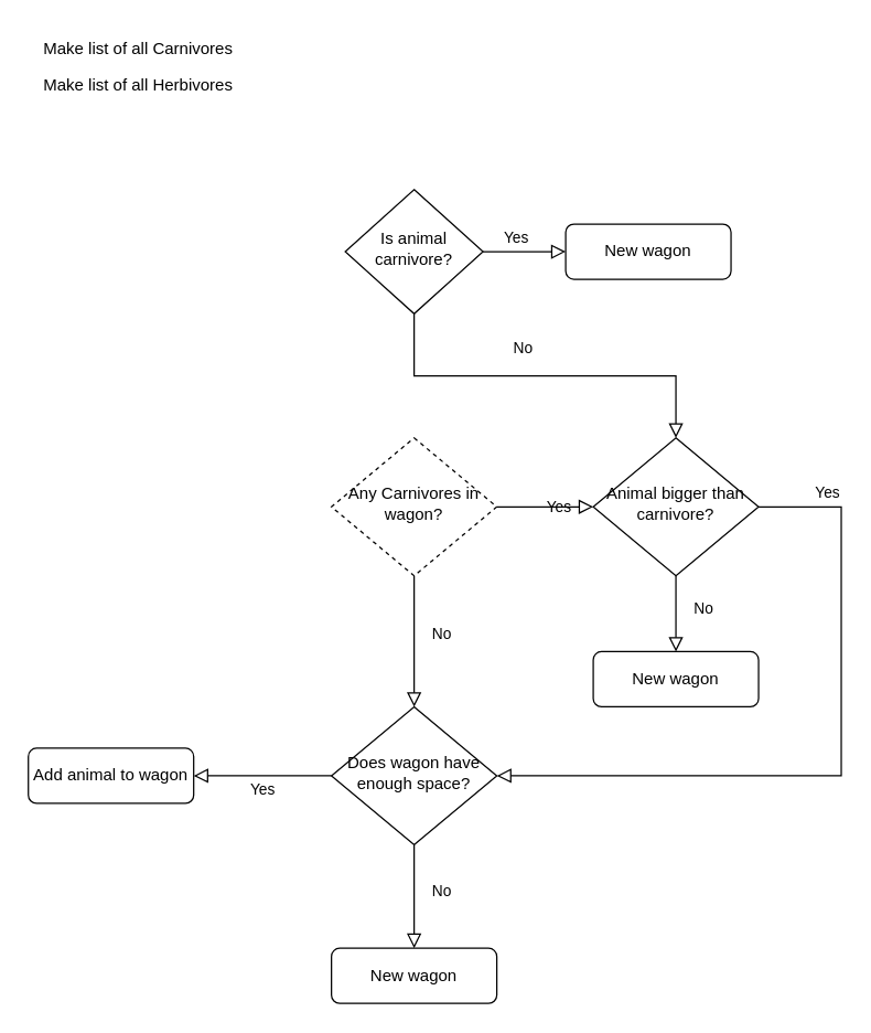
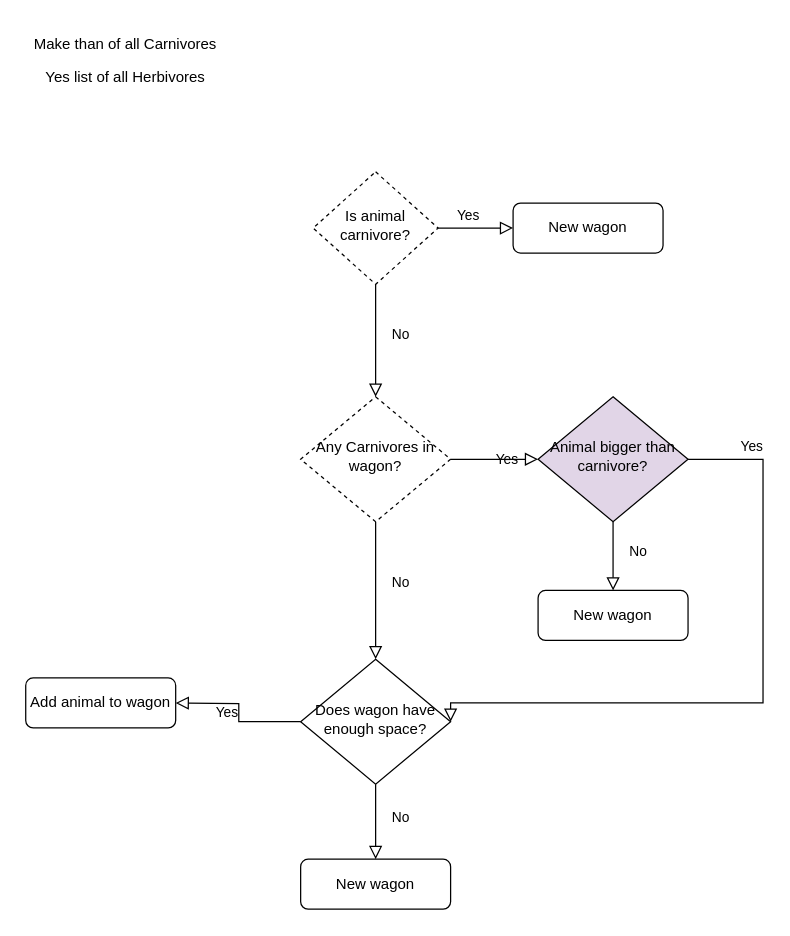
  <mxCell id="0" />
  <mxCell id="1" parent="0" />
- <mxCell id="2" value="Is animal carnivore?" style="rhombus;whiteSpace=wrap;html=1;shadow=0;fontFamily=Helvetica;fontSize=12;align=center;strokeWidth=1;spacing=6;spacingTop=-4;" parent="1" vertex="1"><mxGeometry x="250" y="137" width="100" height="90" as="geometry" /></mxCell>
+ <mxCell id="2" value="Is animal carnivore?" style="rhombus;whiteSpace=wrap;html=1;shadow=0;fontFamily=Helvetica;fontSize=12;align=center;strokeWidth=1;spacing=6;spacingTop=-4;dashed=1;" parent="1" vertex="1"><mxGeometry x="250" y="137" width="100" height="90" as="geometry" /></mxCell>
  <mxCell id="3" value="New wagon" style="rounded=1;whiteSpace=wrap;html=1;fontSize=12;glass=0;strokeWidth=1;shadow=0;" parent="1" vertex="1"><mxGeometry x="410" y="162" width="120" height="40" as="geometry" /></mxCell>
- <mxCell id="4" value="No" style="rounded=0;html=1;jettySize=auto;orthogonalLoop=1;fontSize=11;endArrow=block;endFill=0;endSize=8;strokeWidth=1;shadow=0;labelBackgroundColor=none;edgeStyle=orthogonalEdgeStyle;exitX=0.5;exitY=1;exitDx=0;exitDy=0;" parent="1" source="2" target="8" edge="1"><mxGeometry x="-0.111" y="20" relative="1" as="geometry"><mxPoint as="offset" /></mxGeometry></mxCell>
+ <mxCell id="4" value="No" style="rounded=0;html=1;jettySize=auto;orthogonalLoop=1;fontSize=11;endArrow=block;endFill=0;endSize=8;strokeWidth=1;shadow=0;labelBackgroundColor=none;edgeStyle=orthogonalEdgeStyle;exitX=0.5;exitY=1;exitDx=0;exitDy=0;entryX=0.5;entryY=0;entryDx=0;entryDy=0;" parent="1" source="2" target="6" edge="1"><mxGeometry x="-0.111" y="20" relative="1" as="geometry"><mxPoint as="offset" /></mxGeometry></mxCell>
  <mxCell id="5" value="Yes" style="edgeStyle=orthogonalEdgeStyle;rounded=0;html=1;jettySize=auto;orthogonalLoop=1;fontSize=11;endArrow=block;endFill=0;endSize=8;strokeWidth=1;shadow=0;labelBackgroundColor=none;" parent="1" source="6" edge="1"><mxGeometry y="10" relative="1" as="geometry"><mxPoint as="offset" /><mxPoint x="430" y="367" as="targetPoint" /></mxGeometry></mxCell>
  <mxCell id="6" value="Any Carnivores in wagon?" style="rhombus;whiteSpace=wrap;html=1;shadow=0;fontFamily=Helvetica;fontSize=12;align=center;strokeWidth=1;spacing=6;spacingTop=-4;dashed=1;" parent="1" vertex="1"><mxGeometry x="240" y="317" width="120" height="100" as="geometry" /></mxCell>
  <mxCell id="7" value="Yes" style="edgeStyle=orthogonalEdgeStyle;rounded=0;html=1;jettySize=auto;orthogonalLoop=1;fontSize=11;endArrow=block;endFill=0;endSize=8;strokeWidth=1;shadow=0;labelBackgroundColor=none;exitX=1;exitY=0.5;exitDx=0;exitDy=0;entryX=0;entryY=0.5;entryDx=0;entryDy=0;" edge="1" parent="1" source="2" target="3"><mxGeometry x="-0.2" y="10" relative="1" as="geometry"><mxPoint as="offset" /><mxPoint x="370" y="317" as="sourcePoint" /><mxPoint x="420" y="317" as="targetPoint" /></mxGeometry></mxCell>
- <mxCell id="8" value="Animal bigger than carnivore?" style="rhombus;whiteSpace=wrap;html=1;shadow=0;fontFamily=Helvetica;fontSize=12;align=center;strokeWidth=1;spacing=6;spacingTop=-4;" vertex="1" parent="1"><mxGeometry x="430" y="317" width="120" height="100" as="geometry" /></mxCell>
+ <mxCell id="8" value="Animal bigger than carnivore?" style="rhombus;whiteSpace=wrap;html=1;shadow=0;fontFamily=Helvetica;fontSize=12;align=center;strokeWidth=1;spacing=6;spacingTop=-4;fillColor=#e1d5e7;" vertex="1" parent="1"><mxGeometry x="430" y="317" width="120" height="100" as="geometry" /></mxCell>
  <mxCell id="9" value="Yes" style="edgeStyle=orthogonalEdgeStyle;rounded=0;html=1;jettySize=auto;orthogonalLoop=1;fontSize=11;endArrow=block;endFill=0;endSize=8;strokeWidth=1;shadow=0;labelBackgroundColor=none;exitX=1;exitY=0.5;exitDx=0;exitDy=0;entryX=1;entryY=0.5;entryDx=0;entryDy=0;" edge="1" parent="1" source="8" target="13"><mxGeometry x="-0.802" y="10" relative="1" as="geometry"><mxPoint as="offset" /><mxPoint x="370" y="377" as="sourcePoint" /><mxPoint x="640" y="367" as="targetPoint" /><Array as="points"><mxPoint x="610" y="367" /><mxPoint x="610" y="562" /></Array></mxGeometry></mxCell>
  <mxCell id="10" value="No" style="rounded=0;html=1;jettySize=auto;orthogonalLoop=1;fontSize=11;endArrow=block;endFill=0;endSize=8;strokeWidth=1;shadow=0;labelBackgroundColor=none;edgeStyle=orthogonalEdgeStyle;exitX=0.5;exitY=1;exitDx=0;exitDy=0;entryX=0.5;entryY=0;entryDx=0;entryDy=0;" edge="1" parent="1" source="6" target="13"><mxGeometry x="-0.111" y="20" relative="1" as="geometry"><mxPoint as="offset" /><mxPoint x="310" y="237" as="sourcePoint" /><mxPoint x="300" y="487" as="targetPoint" /></mxGeometry></mxCell>
  <mxCell id="11" value="No" style="rounded=0;html=1;jettySize=auto;orthogonalLoop=1;fontSize=11;endArrow=block;endFill=0;endSize=8;strokeWidth=1;shadow=0;labelBackgroundColor=none;edgeStyle=orthogonalEdgeStyle;exitX=0.5;exitY=1;exitDx=0;exitDy=0;entryX=0.5;entryY=0;entryDx=0;entryDy=0;" edge="1" parent="1" source="8" target="12"><mxGeometry x="-0.143" y="20" relative="1" as="geometry"><mxPoint as="offset" /><mxPoint x="310" y="427" as="sourcePoint" /><mxPoint x="490" y="497" as="targetPoint" /></mxGeometry></mxCell>
  <mxCell id="12" value="New wagon" style="rounded=1;whiteSpace=wrap;html=1;fontSize=12;glass=0;strokeWidth=1;shadow=0;" vertex="1" parent="1"><mxGeometry x="430" y="472" width="120" height="40" as="geometry" /></mxCell>
- <mxCell id="13" value="Does wagon have enough space?" style="rhombus;whiteSpace=wrap;html=1;shadow=0;fontFamily=Helvetica;fontSize=12;align=center;strokeWidth=1;spacing=6;spacingTop=-4;" vertex="1" parent="1"><mxGeometry x="240" y="512" width="120" height="100" as="geometry" /></mxCell>
+ <mxCell id="13" value="Does wagon have enough space?" style="rhombus;whiteSpace=wrap;html=1;shadow=0;fontFamily=Helvetica;fontSize=12;align=center;strokeWidth=1;spacing=6;spacingTop=-4;" vertex="1" parent="1"><mxGeometry x="240" y="527" width="120" height="100" as="geometry" /></mxCell>
  <mxCell id="14" value="No" style="rounded=0;html=1;jettySize=auto;orthogonalLoop=1;fontSize=11;endArrow=block;endFill=0;endSize=8;strokeWidth=1;shadow=0;labelBackgroundColor=none;edgeStyle=orthogonalEdgeStyle;exitX=0.5;exitY=1;exitDx=0;exitDy=0;" edge="1" parent="1" source="13"><mxGeometry x="-0.111" y="20" relative="1" as="geometry"><mxPoint as="offset" /><mxPoint x="310" y="427" as="sourcePoint" /><mxPoint x="300" y="687" as="targetPoint" /></mxGeometry></mxCell>
  <mxCell id="15" value="New wagon" style="rounded=1;whiteSpace=wrap;html=1;fontSize=12;glass=0;strokeWidth=1;shadow=0;" vertex="1" parent="1"><mxGeometry x="240" y="687" width="120" height="40" as="geometry" /></mxCell>
  <mxCell id="16" value="Yes" style="edgeStyle=orthogonalEdgeStyle;rounded=0;html=1;jettySize=auto;orthogonalLoop=1;fontSize=11;endArrow=block;endFill=0;endSize=8;strokeWidth=1;shadow=0;labelBackgroundColor=none;exitX=0;exitY=0.5;exitDx=0;exitDy=0;" edge="1" parent="1" source="13"><mxGeometry y="10" relative="1" as="geometry"><mxPoint as="offset" /><mxPoint x="370" y="377" as="sourcePoint" /><mxPoint x="140" y="562" as="targetPoint" /></mxGeometry></mxCell>
  <mxCell id="17" value="Add animal to wagon" style="rounded=1;whiteSpace=wrap;html=1;fontSize=12;glass=0;strokeWidth=1;shadow=0;" vertex="1" parent="1"><mxGeometry x="20" y="542" width="120" height="40" as="geometry" /></mxCell>
- <mxCell id="18" value="Make list of all Carnivores" style="text;html=1;strokeColor=none;fillColor=none;align=center;verticalAlign=middle;whiteSpace=wrap;rounded=0;" vertex="1" parent="1"><mxGeometry x="25" y="20" width="150" height="30" as="geometry" /></mxCell>
- <mxCell id="19" value="Make list of all Herbivores" style="text;html=1;strokeColor=none;fillColor=none;align=center;verticalAlign=middle;whiteSpace=wrap;rounded=0;" vertex="1" parent="1"><mxGeometry x="25" y="47" width="150" height="30" as="geometry" /></mxCell>
+ <mxCell id="18" value="Make than of all Carnivores" style="text;html=1;strokeColor=none;fillColor=none;align=center;verticalAlign=middle;whiteSpace=wrap;rounded=0;" vertex="1" parent="1"><mxGeometry x="25" y="20" width="150" height="30" as="geometry" /></mxCell>
+ <mxCell id="19" value="Yes list of all Herbivores" style="text;html=1;strokeColor=none;fillColor=none;align=center;verticalAlign=middle;whiteSpace=wrap;rounded=0;" vertex="1" parent="1"><mxGeometry x="25" y="47" width="150" height="30" as="geometry" /></mxCell>
